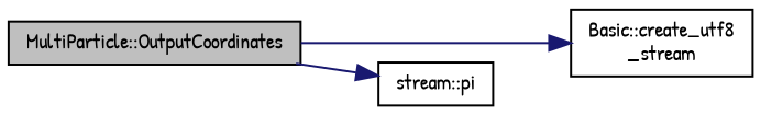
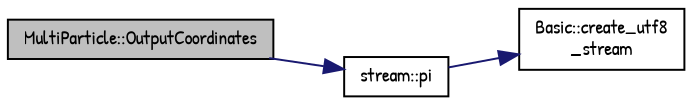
  digraph {
    fontname="Patrick Hand"
    rankdir=LR
    node [color=black fillcolor=white fontname="Patrick Hand" fontsize=10 shape=record style=filled]
    edge [color=midnightblue fontname="Patrick Hand" fontsize=10 labelfontname=Helvetica labelfontsize=10 style=solid]
    n1 [fillcolor=grey75 fontcolor=black height=0.2 label="MultiParticle::OutputCoordinates" width=0.4]
    n2 [height=0.2 label="Basic::create_utf8\l_stream" width=0.4]
    n3 [height=0.2 label="stream::pi" width=0.4]
-   n1 -> n2
+   n3 -> n2
    n1 -> n3
  }
